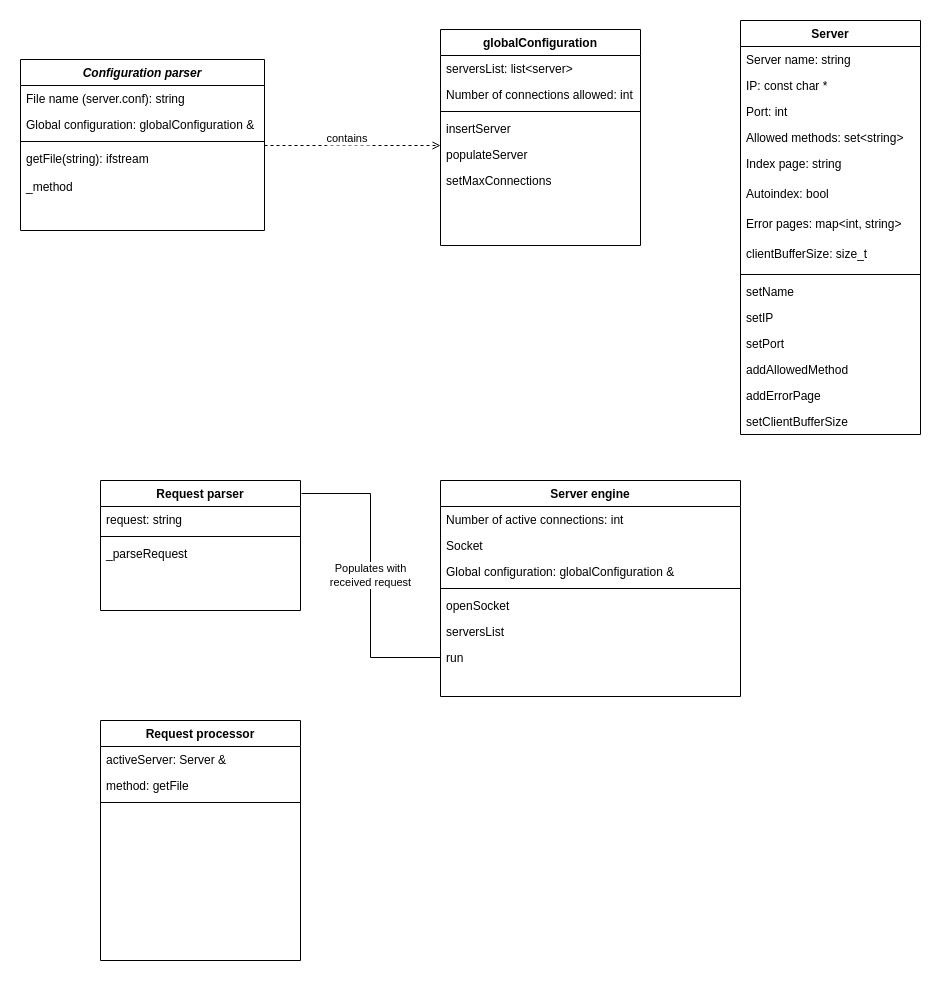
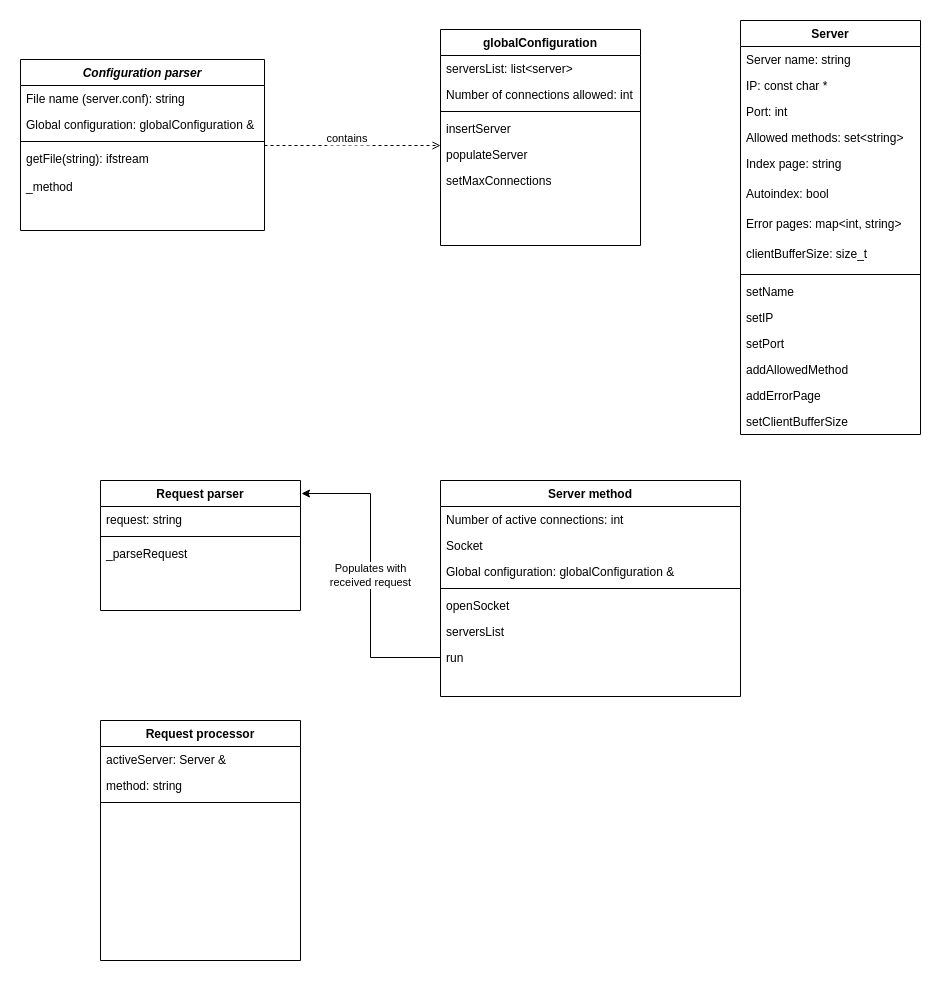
  <mxCell id="0" />
  <mxCell id="1" parent="0" />
  <mxCell id="2" value="Configuration parser" style="swimlane;fontStyle=3;align=center;verticalAlign=top;childLayout=stackLayout;horizontal=1;startSize=26;horizontalStack=0;resizeParent=1;resizeLast=0;collapsible=1;marginBottom=0;rounded=0;shadow=0;strokeWidth=1;" parent="1" vertex="1"><mxGeometry x="20" y="59" width="244" height="171" as="geometry"><mxRectangle x="230" y="140" width="160" height="26" as="alternateBounds" /></mxGeometry></mxCell>
  <mxCell id="3" value="File name (server.conf): string" style="text;align=left;verticalAlign=top;spacingLeft=4;spacingRight=4;overflow=hidden;rotatable=0;points=[[0,0.5],[1,0.5]];portConstraint=eastwest;" parent="2" vertex="1"><mxGeometry y="26" width="244" height="26" as="geometry" /></mxCell>
  <mxCell id="4" value="Global configuration: globalConfiguration &amp;" style="text;align=left;verticalAlign=top;spacingLeft=4;spacingRight=4;overflow=hidden;rotatable=0;points=[[0,0.5],[1,0.5]];portConstraint=eastwest;rounded=0;shadow=0;html=0;" parent="2" vertex="1"><mxGeometry y="52" width="244" height="26" as="geometry" /></mxCell>
  <mxCell id="5" value="" style="line;html=1;strokeWidth=1;align=left;verticalAlign=middle;spacingTop=-1;spacingLeft=3;spacingRight=3;rotatable=0;labelPosition=right;points=[];portConstraint=eastwest;" parent="2" vertex="1"><mxGeometry y="78" width="244" height="8" as="geometry" /></mxCell>
  <mxCell id="6" value="getFile(string): ifstream" style="text;align=left;verticalAlign=top;spacingLeft=4;spacingRight=4;overflow=hidden;rotatable=0;points=[[0,0.5],[1,0.5]];portConstraint=eastwest;" parent="2" vertex="1"><mxGeometry y="86" width="244" height="28" as="geometry" /></mxCell>
  <mxCell id="7" value="_method" style="text;align=left;verticalAlign=top;spacingLeft=4;spacingRight=4;overflow=hidden;rotatable=0;points=[[0,0.5],[1,0.5]];portConstraint=eastwest;" parent="2" vertex="1"><mxGeometry y="114" width="244" height="30" as="geometry" /></mxCell>
  <mxCell id="8" value="globalConfiguration" style="swimlane;fontStyle=1;align=center;verticalAlign=top;childLayout=stackLayout;horizontal=1;startSize=26;horizontalStack=0;resizeParent=1;resizeLast=0;collapsible=1;marginBottom=0;rounded=0;shadow=0;strokeWidth=1;" parent="1" vertex="1"><mxGeometry x="440" y="29" width="200" height="216" as="geometry"><mxRectangle x="550" y="140" width="160" height="26" as="alternateBounds" /></mxGeometry></mxCell>
  <mxCell id="9" value="serversList: list&lt;server&gt;" style="text;align=left;verticalAlign=top;spacingLeft=4;spacingRight=4;overflow=hidden;rotatable=0;points=[[0,0.5],[1,0.5]];portConstraint=eastwest;" parent="8" vertex="1"><mxGeometry y="26" width="200" height="26" as="geometry" /></mxCell>
  <mxCell id="10" value="Number of connections allowed: int" style="text;align=left;verticalAlign=top;spacingLeft=4;spacingRight=4;overflow=hidden;rotatable=0;points=[[0,0.5],[1,0.5]];portConstraint=eastwest;rounded=0;shadow=0;html=0;" parent="8" vertex="1"><mxGeometry y="52" width="200" height="26" as="geometry" /></mxCell>
  <mxCell id="11" value="" style="line;html=1;strokeWidth=1;align=left;verticalAlign=middle;spacingTop=-1;spacingLeft=3;spacingRight=3;rotatable=0;labelPosition=right;points=[];portConstraint=eastwest;" parent="8" vertex="1"><mxGeometry y="78" width="200" height="8" as="geometry" /></mxCell>
  <mxCell id="12" value="insertServer" style="text;align=left;verticalAlign=top;spacingLeft=4;spacingRight=4;overflow=hidden;rotatable=0;points=[[0,0.5],[1,0.5]];portConstraint=eastwest;" parent="8" vertex="1"><mxGeometry y="86" width="200" height="26" as="geometry" /></mxCell>
  <mxCell id="13" value="populateServer" style="text;align=left;verticalAlign=top;spacingLeft=4;spacingRight=4;overflow=hidden;rotatable=0;points=[[0,0.5],[1,0.5]];portConstraint=eastwest;" parent="8" vertex="1"><mxGeometry y="112" width="200" height="26" as="geometry" /></mxCell>
  <mxCell id="14" value="setMaxConnections" style="text;align=left;verticalAlign=top;spacingLeft=4;spacingRight=4;overflow=hidden;rotatable=0;points=[[0,0.5],[1,0.5]];portConstraint=eastwest;" parent="8" vertex="1"><mxGeometry y="138" width="200" height="26" as="geometry" /></mxCell>
  <mxCell id="15" value="contains" style="endArrow=open;shadow=0;strokeWidth=1;rounded=0;endFill=1;edgeStyle=elbowEdgeStyle;elbow=vertical;dashed=1;" parent="1" source="2" target="8" edge="1"><mxGeometry x="-0.053" y="8" relative="1" as="geometry"><mxPoint x="354" y="131" as="sourcePoint" /><mxPoint x="514" y="131" as="targetPoint" /><mxPoint as="offset" /></mxGeometry></mxCell>
  <mxCell id="16" value="Server" style="swimlane;fontStyle=1;align=center;verticalAlign=top;childLayout=stackLayout;horizontal=1;startSize=26;horizontalStack=0;resizeParent=1;resizeLast=0;collapsible=1;marginBottom=0;rounded=0;shadow=0;strokeWidth=1;" parent="1" vertex="1"><mxGeometry x="740" y="20" width="180" height="414" as="geometry"><mxRectangle x="550" y="140" width="160" height="26" as="alternateBounds" /></mxGeometry></mxCell>
  <mxCell id="17" value="Server name: string" style="text;align=left;verticalAlign=top;spacingLeft=4;spacingRight=4;overflow=hidden;rotatable=0;points=[[0,0.5],[1,0.5]];portConstraint=eastwest;rounded=0;shadow=0;html=0;fontStyle=0" parent="16" vertex="1"><mxGeometry y="26" width="180" height="26" as="geometry" /></mxCell>
  <mxCell id="18" value="IP: const char *" style="text;align=left;verticalAlign=top;spacingLeft=4;spacingRight=4;overflow=hidden;rotatable=0;points=[[0,0.5],[1,0.5]];portConstraint=eastwest;fontStyle=0" parent="16" vertex="1"><mxGeometry y="52" width="180" height="26" as="geometry" /></mxCell>
  <mxCell id="19" value="Port: int" style="text;align=left;verticalAlign=top;spacingLeft=4;spacingRight=4;overflow=hidden;rotatable=0;points=[[0,0.5],[1,0.5]];portConstraint=eastwest;rounded=0;shadow=0;html=0;fontStyle=0" parent="16" vertex="1"><mxGeometry y="78" width="180" height="26" as="geometry" /></mxCell>
  <mxCell id="20" value="Allowed methods: set&lt;string&gt;" style="text;align=left;verticalAlign=top;spacingLeft=4;spacingRight=4;overflow=hidden;rotatable=0;points=[[0,0.5],[1,0.5]];portConstraint=eastwest;rounded=0;shadow=0;html=0;fontStyle=0" parent="16" vertex="1"><mxGeometry y="104" width="180" height="26" as="geometry" /></mxCell>
  <mxCell id="21" value="Index page: string" style="text;align=left;verticalAlign=top;spacingLeft=4;spacingRight=4;overflow=hidden;rotatable=0;points=[[0,0.5],[1,0.5]];portConstraint=eastwest;rounded=0;shadow=0;html=0;fontStyle=0" parent="16" vertex="1"><mxGeometry y="130" width="180" height="30" as="geometry" /></mxCell>
  <mxCell id="22" value="Autoindex: bool" style="text;align=left;verticalAlign=top;spacingLeft=4;spacingRight=4;overflow=hidden;rotatable=0;points=[[0,0.5],[1,0.5]];portConstraint=eastwest;rounded=0;shadow=0;html=0;fontStyle=0" parent="16" vertex="1"><mxGeometry y="160" width="180" height="30" as="geometry" /></mxCell>
  <mxCell id="23" value="Error pages: map&lt;int, string&gt;" style="text;align=left;verticalAlign=top;spacingLeft=4;spacingRight=4;overflow=hidden;rotatable=0;points=[[0,0.5],[1,0.5]];portConstraint=eastwest;rounded=0;shadow=0;html=0;fontStyle=0" parent="16" vertex="1"><mxGeometry y="190" width="180" height="30" as="geometry" /></mxCell>
  <mxCell id="24" value="clientBufferSize: size_t" style="text;align=left;verticalAlign=top;spacingLeft=4;spacingRight=4;overflow=hidden;rotatable=0;points=[[0,0.5],[1,0.5]];portConstraint=eastwest;rounded=0;shadow=0;html=0;fontStyle=0" parent="16" vertex="1"><mxGeometry y="220" width="180" height="30" as="geometry" /></mxCell>
  <mxCell id="25" value="" style="line;html=1;strokeWidth=1;align=left;verticalAlign=middle;spacingTop=-1;spacingLeft=3;spacingRight=3;rotatable=0;labelPosition=right;points=[];portConstraint=eastwest;" parent="16" vertex="1"><mxGeometry y="250" width="180" height="8" as="geometry" /></mxCell>
  <mxCell id="26" value="setName" style="text;align=left;verticalAlign=top;spacingLeft=4;spacingRight=4;overflow=hidden;rotatable=0;points=[[0,0.5],[1,0.5]];portConstraint=eastwest;" parent="16" vertex="1"><mxGeometry y="258" width="180" height="26" as="geometry" /></mxCell>
  <mxCell id="27" value="setIP" style="text;align=left;verticalAlign=top;spacingLeft=4;spacingRight=4;overflow=hidden;rotatable=0;points=[[0,0.5],[1,0.5]];portConstraint=eastwest;" parent="16" vertex="1"><mxGeometry y="284" width="180" height="26" as="geometry" /></mxCell>
  <mxCell id="28" value="setPort" style="text;align=left;verticalAlign=top;spacingLeft=4;spacingRight=4;overflow=hidden;rotatable=0;points=[[0,0.5],[1,0.5]];portConstraint=eastwest;" parent="16" vertex="1"><mxGeometry y="310" width="180" height="26" as="geometry" /></mxCell>
  <mxCell id="29" value="addAllowedMethod" style="text;align=left;verticalAlign=top;spacingLeft=4;spacingRight=4;overflow=hidden;rotatable=0;points=[[0,0.5],[1,0.5]];portConstraint=eastwest;" parent="16" vertex="1"><mxGeometry y="336" width="180" height="26" as="geometry" /></mxCell>
  <mxCell id="30" value="addErrorPage" style="text;align=left;verticalAlign=top;spacingLeft=4;spacingRight=4;overflow=hidden;rotatable=0;points=[[0,0.5],[1,0.5]];portConstraint=eastwest;" parent="16" vertex="1"><mxGeometry y="362" width="180" height="26" as="geometry" /></mxCell>
  <mxCell id="31" value="setClientBufferSize" style="text;align=left;verticalAlign=top;spacingLeft=4;spacingRight=4;overflow=hidden;rotatable=0;points=[[0,0.5],[1,0.5]];portConstraint=eastwest;" parent="16" vertex="1"><mxGeometry y="388" width="180" height="26" as="geometry" /></mxCell>
- <mxCell id="32" value="Server engine" style="swimlane;fontStyle=1;align=center;verticalAlign=top;childLayout=stackLayout;horizontal=1;startSize=26;horizontalStack=0;resizeParent=1;resizeLast=0;collapsible=1;marginBottom=0;rounded=0;shadow=0;strokeWidth=1;" parent="1" vertex="1"><mxGeometry x="440" y="480" width="300" height="216" as="geometry"><mxRectangle x="550" y="140" width="160" height="26" as="alternateBounds" /></mxGeometry></mxCell>
+ <mxCell id="32" value="Server method" style="swimlane;fontStyle=1;align=center;verticalAlign=top;childLayout=stackLayout;horizontal=1;startSize=26;horizontalStack=0;resizeParent=1;resizeLast=0;collapsible=1;marginBottom=0;rounded=0;shadow=0;strokeWidth=1;" parent="1" vertex="1"><mxGeometry x="440" y="480" width="300" height="216" as="geometry"><mxRectangle x="550" y="140" width="160" height="26" as="alternateBounds" /></mxGeometry></mxCell>
  <mxCell id="33" value="Number of active connections: int" style="text;align=left;verticalAlign=top;spacingLeft=4;spacingRight=4;overflow=hidden;rotatable=0;points=[[0,0.5],[1,0.5]];portConstraint=eastwest;" parent="32" vertex="1"><mxGeometry y="26" width="300" height="26" as="geometry" /></mxCell>
  <mxCell id="34" value="Socket" style="text;align=left;verticalAlign=top;spacingLeft=4;spacingRight=4;overflow=hidden;rotatable=0;points=[[0,0.5],[1,0.5]];portConstraint=eastwest;" parent="32" vertex="1"><mxGeometry y="52" width="300" height="26" as="geometry" /></mxCell>
  <mxCell id="35" value="Global configuration: globalConfiguration &amp;" style="text;align=left;verticalAlign=top;spacingLeft=4;spacingRight=4;overflow=hidden;rotatable=0;points=[[0,0.5],[1,0.5]];portConstraint=eastwest;" vertex="1" parent="32"><mxGeometry y="78" width="300" height="26" as="geometry" /></mxCell>
  <mxCell id="36" value="" style="line;html=1;strokeWidth=1;align=left;verticalAlign=middle;spacingTop=-1;spacingLeft=3;spacingRight=3;rotatable=0;labelPosition=right;points=[];portConstraint=eastwest;" parent="32" vertex="1"><mxGeometry y="104" width="300" height="8" as="geometry" /></mxCell>
  <mxCell id="37" value="openSocket" style="text;align=left;verticalAlign=top;spacingLeft=4;spacingRight=4;overflow=hidden;rotatable=0;points=[[0,0.5],[1,0.5]];portConstraint=eastwest;" parent="32" vertex="1"><mxGeometry y="112" width="300" height="26" as="geometry" /></mxCell>
  <mxCell id="38" value="serversList" style="text;align=left;verticalAlign=top;spacingLeft=4;spacingRight=4;overflow=hidden;rotatable=0;points=[[0,0.5],[1,0.5]];portConstraint=eastwest;" parent="32" vertex="1"><mxGeometry y="138" width="300" height="26" as="geometry" /></mxCell>
  <mxCell id="39" value="run" style="text;align=left;verticalAlign=top;spacingLeft=4;spacingRight=4;overflow=hidden;rotatable=0;points=[[0,0.5],[1,0.5]];portConstraint=eastwest;" vertex="1" parent="32"><mxGeometry y="164" width="300" height="26" as="geometry" /></mxCell>
  <mxCell id="40" value="Request parser" style="swimlane;fontStyle=1;align=center;verticalAlign=top;childLayout=stackLayout;horizontal=1;startSize=26;horizontalStack=0;resizeParent=1;resizeLast=0;collapsible=1;marginBottom=0;rounded=0;shadow=0;strokeWidth=1;" vertex="1" parent="1"><mxGeometry x="100" y="480" width="200" height="130" as="geometry"><mxRectangle x="550" y="140" width="160" height="26" as="alternateBounds" /></mxGeometry></mxCell>
  <mxCell id="41" value="request: string" style="text;align=left;verticalAlign=top;spacingLeft=4;spacingRight=4;overflow=hidden;rotatable=0;points=[[0,0.5],[1,0.5]];portConstraint=eastwest;" vertex="1" parent="40"><mxGeometry y="26" width="200" height="26" as="geometry" /></mxCell>
  <mxCell id="42" value="" style="line;html=1;strokeWidth=1;align=left;verticalAlign=middle;spacingTop=-1;spacingLeft=3;spacingRight=3;rotatable=0;labelPosition=right;points=[];portConstraint=eastwest;" vertex="1" parent="40"><mxGeometry y="52" width="200" height="8" as="geometry" /></mxCell>
  <mxCell id="43" value="_parseRequest" style="text;align=left;verticalAlign=top;spacingLeft=4;spacingRight=4;overflow=hidden;rotatable=0;points=[[0,0.5],[1,0.5]];portConstraint=eastwest;" vertex="1" parent="40"><mxGeometry y="60" width="200" height="26" as="geometry" /></mxCell>
  <mxCell id="44" value="Request processor" style="swimlane;fontStyle=1;align=center;verticalAlign=top;childLayout=stackLayout;horizontal=1;startSize=26;horizontalStack=0;resizeParent=1;resizeLast=0;collapsible=1;marginBottom=0;rounded=0;shadow=0;strokeWidth=1;" vertex="1" parent="1"><mxGeometry x="100" y="720" width="200" height="240" as="geometry"><mxRectangle x="550" y="140" width="160" height="26" as="alternateBounds" /></mxGeometry></mxCell>
  <mxCell id="45" value="activeServer: Server &amp;" style="text;align=left;verticalAlign=top;spacingLeft=4;spacingRight=4;overflow=hidden;rotatable=0;points=[[0,0.5],[1,0.5]];portConstraint=eastwest;" vertex="1" parent="44"><mxGeometry y="26" width="200" height="26" as="geometry" /></mxCell>
- <mxCell id="46" value="method: getFile" style="text;align=left;verticalAlign=top;spacingLeft=4;spacingRight=4;overflow=hidden;rotatable=0;points=[[0,0.5],[1,0.5]];portConstraint=eastwest;" vertex="1" parent="44"><mxGeometry y="52" width="200" height="26" as="geometry" /></mxCell>
+ <mxCell id="46" value="method: string" style="text;align=left;verticalAlign=top;spacingLeft=4;spacingRight=4;overflow=hidden;rotatable=0;points=[[0,0.5],[1,0.5]];portConstraint=eastwest;" vertex="1" parent="44"><mxGeometry y="52" width="200" height="26" as="geometry" /></mxCell>
  <mxCell id="47" value="" style="line;html=1;strokeWidth=1;align=left;verticalAlign=middle;spacingTop=-1;spacingLeft=3;spacingRight=3;rotatable=0;labelPosition=right;points=[];portConstraint=eastwest;" vertex="1" parent="44"><mxGeometry y="78" width="200" height="8" as="geometry" /></mxCell>
- <mxCell id="48" value="Populates with&lt;br&gt;received request" style="edgeStyle=orthogonalEdgeStyle;rounded=0;orthogonalLoop=1;jettySize=auto;html=1;entryX=1.005;entryY=0.1;entryDx=0;entryDy=0;entryPerimeter=0;endArrow=none;" edge="1" parent="1" source="39" target="40"><mxGeometry relative="1" as="geometry" /></mxCell>
+ <mxCell id="48" value="Populates with&lt;br&gt;received request" style="edgeStyle=orthogonalEdgeStyle;rounded=0;orthogonalLoop=1;jettySize=auto;html=1;entryX=1.005;entryY=0.1;entryDx=0;entryDy=0;entryPerimeter=0;" edge="1" parent="1" source="39" target="40"><mxGeometry relative="1" as="geometry" /></mxCell>
